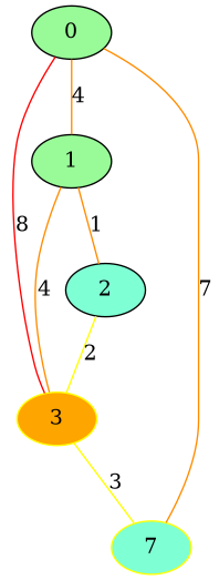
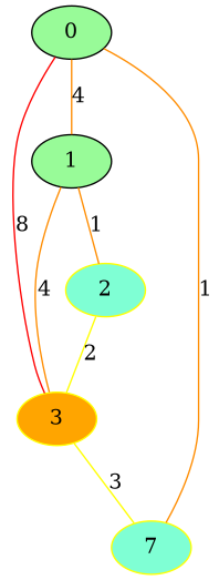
  graph {
    node [color=yellow fillcolor=aquamarine style=filled]
    edge [color=darkorange]
    3 [fillcolor=orange]
-   2 [color=black]
+   2
    1 [fillcolor=palegreen color=""]
    n4 [label=7]
    0 [fillcolor=palegreen color=""]
    3 -- n4 [color=yellow label=3]
    2 -- 3 [color=yellow label=2]
    1 -- 3 [label=4]
    1 -- 2 [label=1]
    0 -- 3 [color=red label=8]
    0 -- 1 [label=4]
-   0 -- n4 [label=7]
+   0 -- n4 [label=1]
  }
